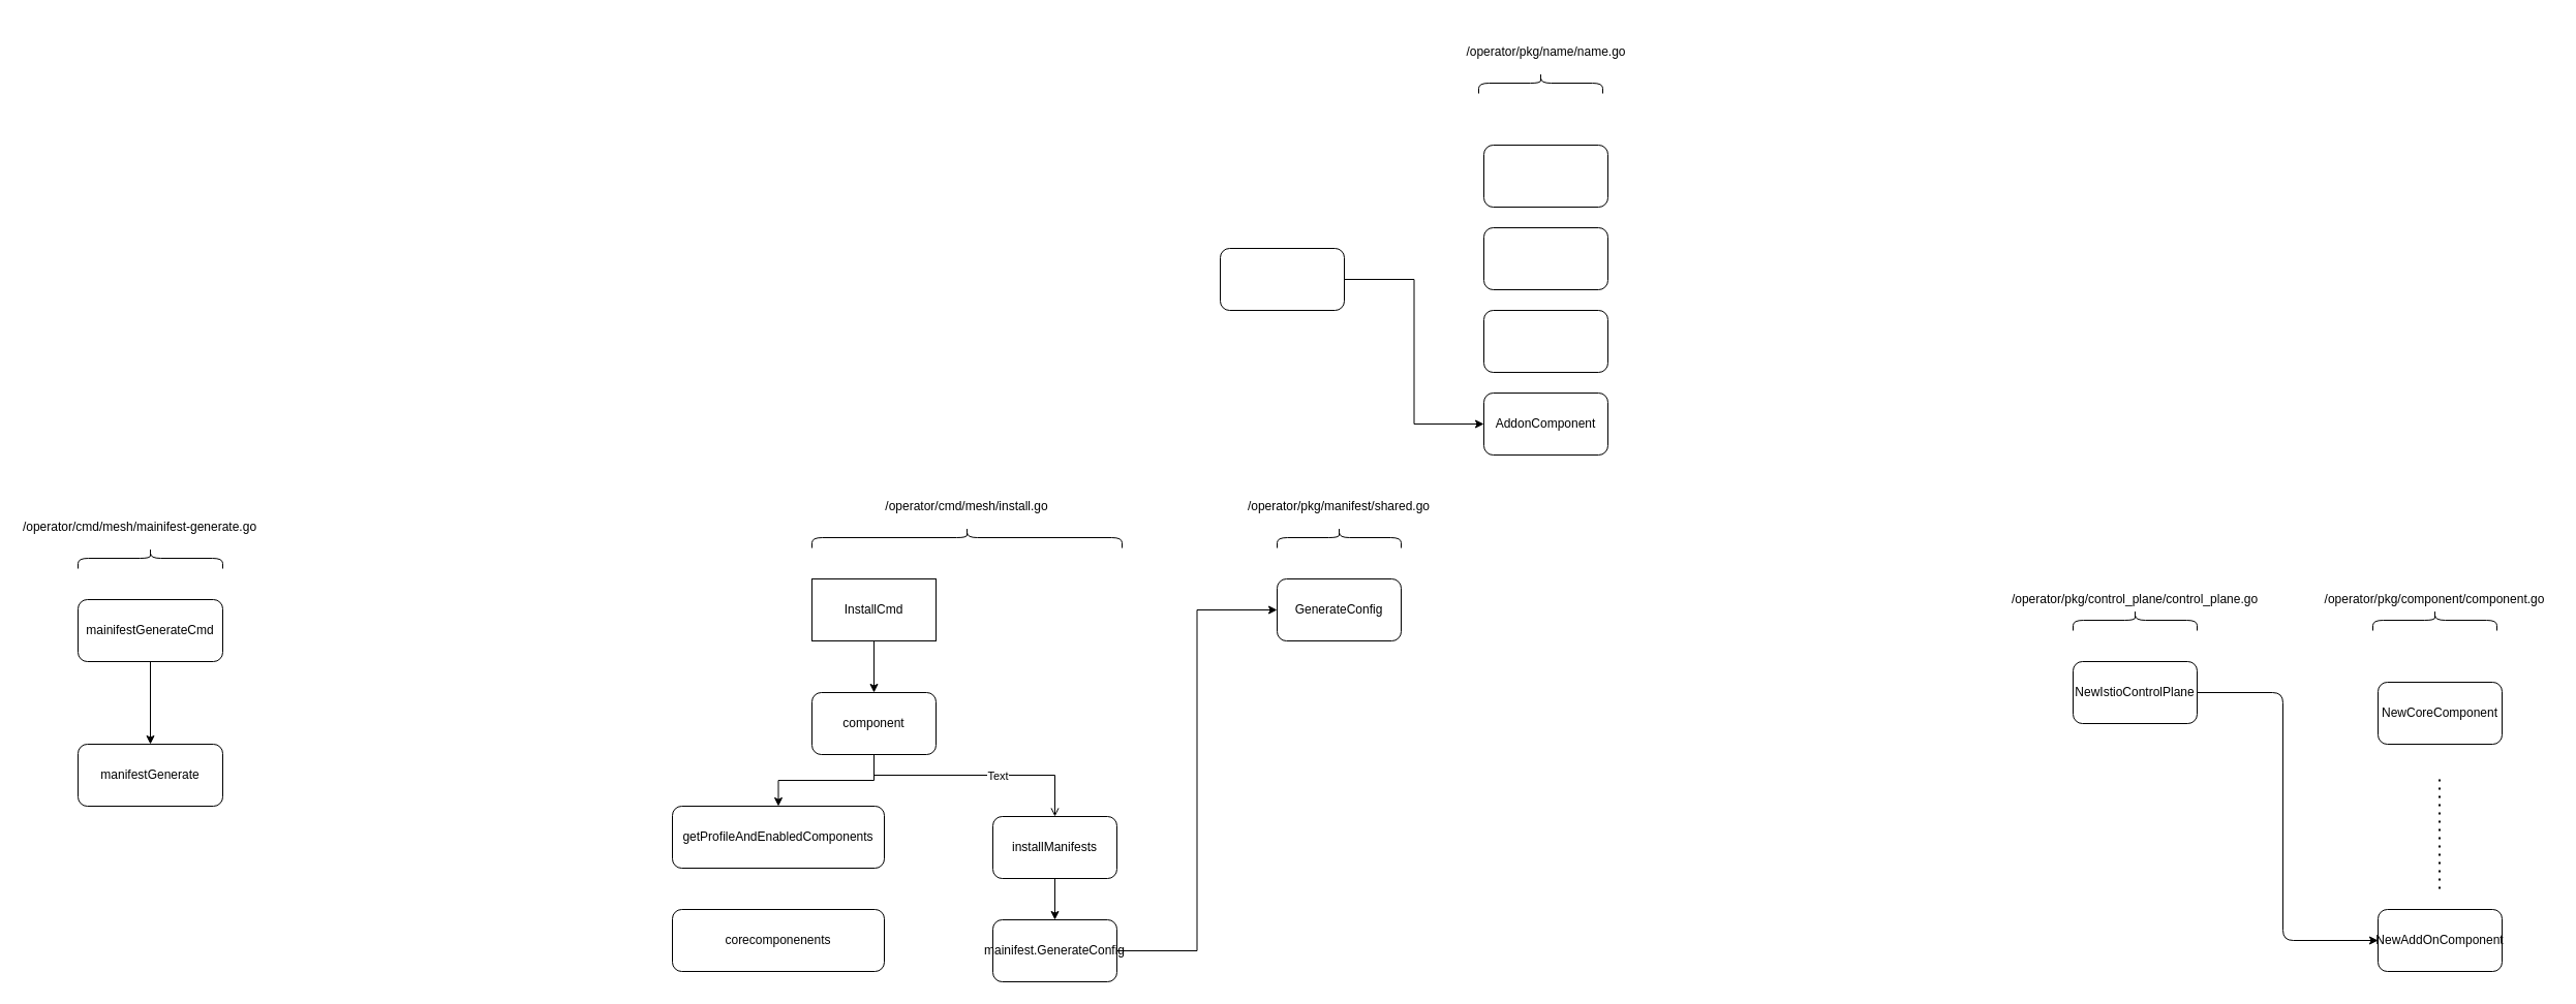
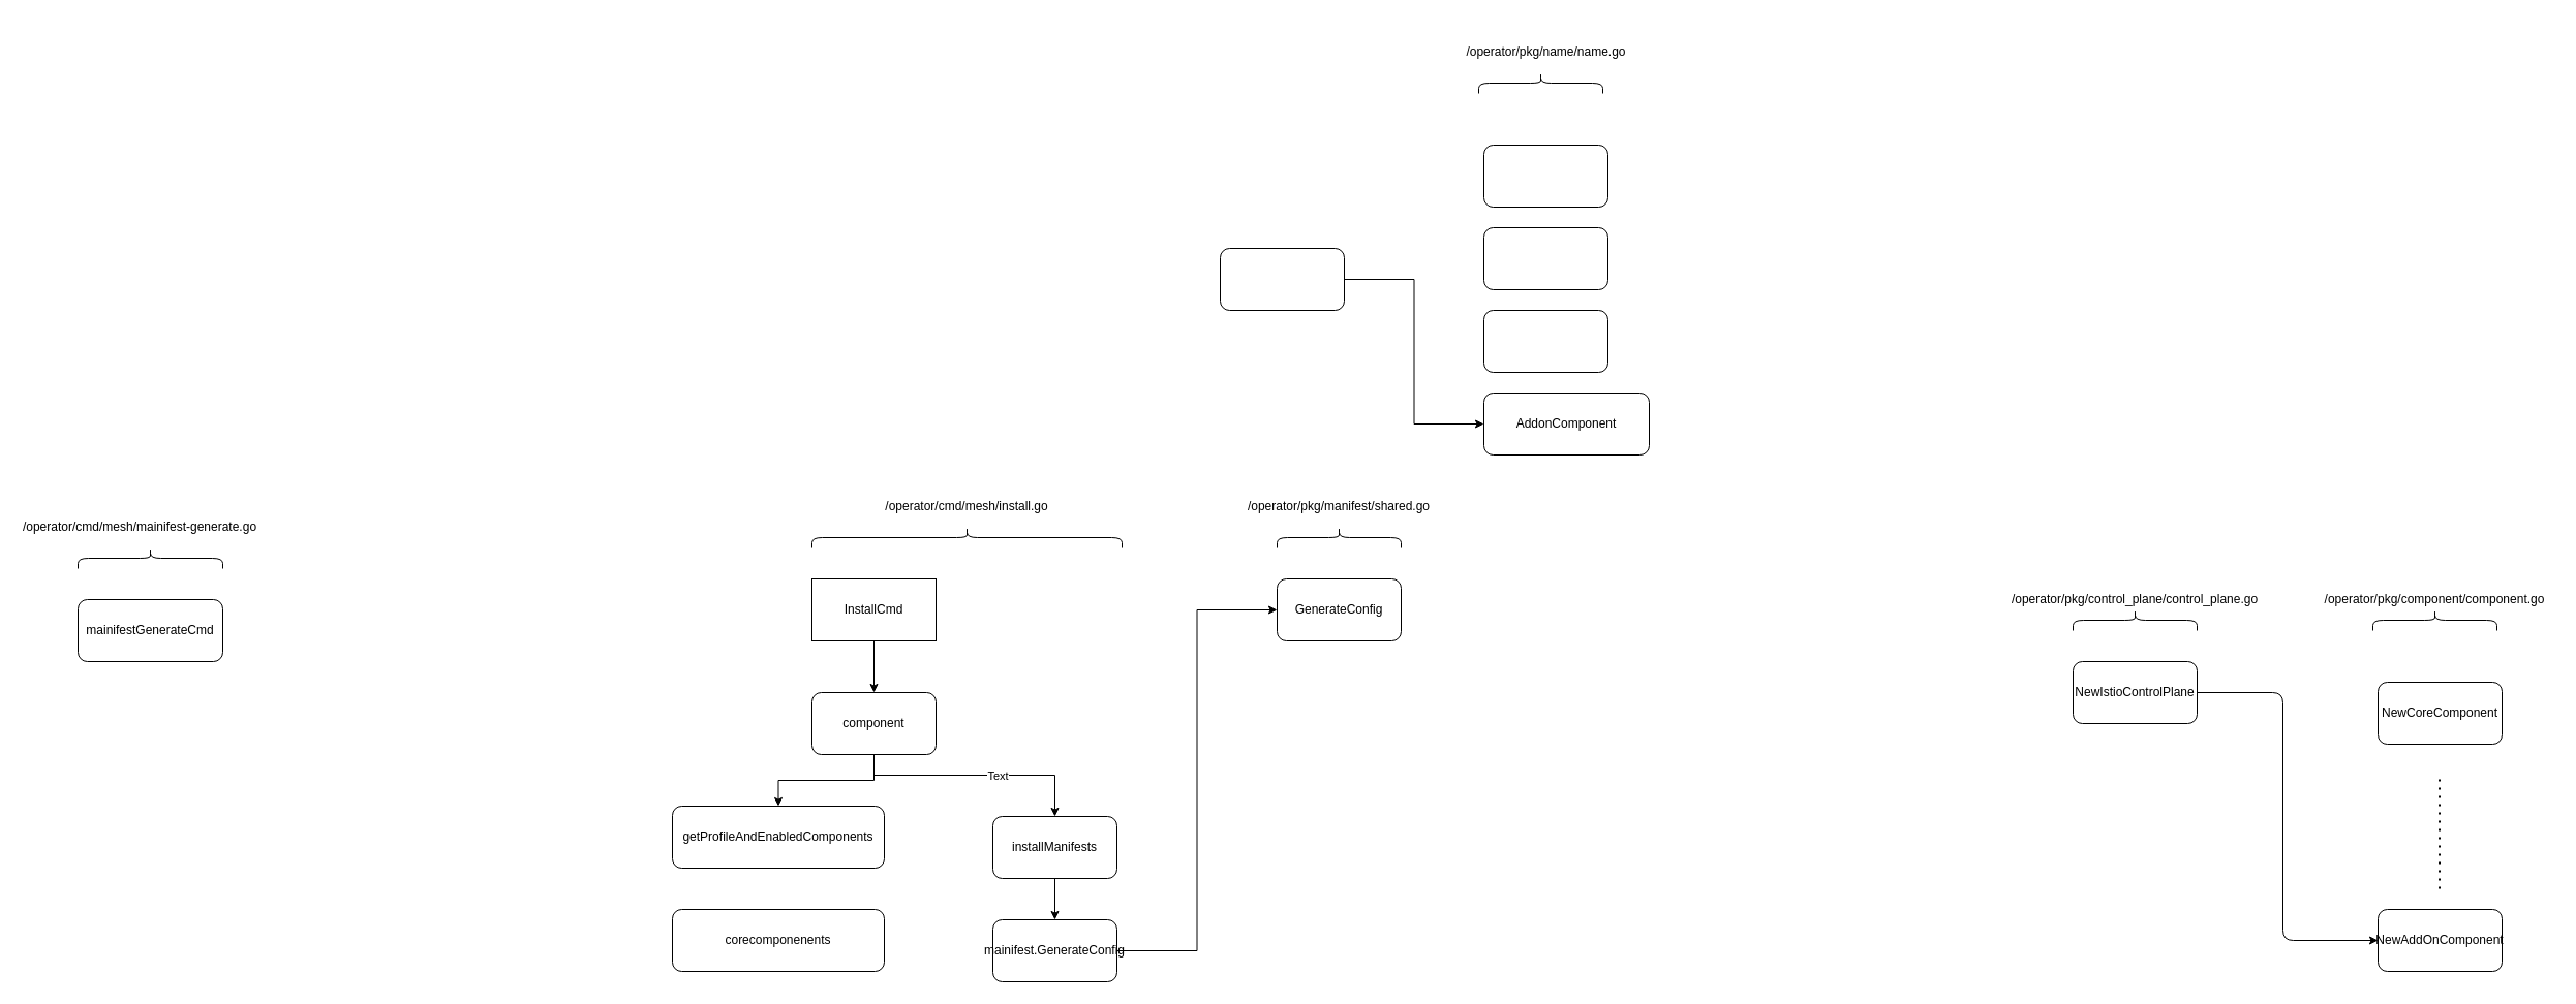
  <mxCell id="0" />
  <mxCell id="1" parent="0" />
  <mxCell id="2" style="edgeStyle=orthogonalEdgeStyle;rounded=0;orthogonalLoop=1;jettySize=auto;html=1;entryX=0;entryY=0.5;entryDx=0;entryDy=0;" parent="1" source="3" target="7" edge="1"><mxGeometry relative="1" as="geometry" /></mxCell>
  <mxCell id="3" value="" style="rounded=1;whiteSpace=wrap;html=1;" parent="1" vertex="1"><mxGeometry x="1180" y="240" width="120" height="60" as="geometry" /></mxCell>
  <mxCell id="4" value="" style="rounded=1;whiteSpace=wrap;html=1;" parent="1" vertex="1"><mxGeometry x="1435" y="140" width="120" height="60" as="geometry" /></mxCell>
  <mxCell id="5" value="" style="rounded=1;whiteSpace=wrap;html=1;" parent="1" vertex="1"><mxGeometry x="1435" y="220" width="120" height="60" as="geometry" /></mxCell>
  <mxCell id="6" value="" style="rounded=1;whiteSpace=wrap;html=1;" parent="1" vertex="1"><mxGeometry x="1435" y="300" width="120" height="60" as="geometry" /></mxCell>
- <mxCell id="7" value="AddonComponent" style="rounded=1;whiteSpace=wrap;html=1;" parent="1" vertex="1"><mxGeometry x="1435" y="380" width="120" height="60" as="geometry" /></mxCell>
+ <mxCell id="7" value="AddonComponent" style="rounded=1;whiteSpace=wrap;html=1;" parent="1" vertex="1"><mxGeometry x="1435" y="380" width="160" height="60" as="geometry" /></mxCell>
  <mxCell id="8" value="" style="shape=curlyBracket;whiteSpace=wrap;html=1;rounded=1;rotation=90;" parent="1" vertex="1"><mxGeometry x="1480" y="20" width="20" height="120" as="geometry" /></mxCell>
  <mxCell id="9" value="/operator/pkg/name/name.go" style="text;html=1;strokeColor=none;fillColor=none;align=center;verticalAlign=middle;whiteSpace=wrap;rounded=0;" parent="1" vertex="1"><mxGeometry x="1397.5" y="40" width="195" height="20" as="geometry" /></mxCell>
  <mxCell id="10" value="/operator/pkg/component/component.go" style="text;html=1;strokeColor=none;fillColor=none;align=center;verticalAlign=middle;whiteSpace=wrap;rounded=0;" parent="1" vertex="1"><mxGeometry x="2240" y="570" width="230" height="20" as="geometry" /></mxCell>
  <mxCell id="11" value="" style="shape=curlyBracket;whiteSpace=wrap;html=1;rounded=1;rotation=90;" parent="1" vertex="1"><mxGeometry x="2345" y="540" width="20" height="120" as="geometry" /></mxCell>
  <mxCell id="12" value="NewCoreComponent" style="rounded=1;whiteSpace=wrap;html=1;" parent="1" vertex="1"><mxGeometry x="2300" y="660" width="120" height="60" as="geometry" /></mxCell>
  <mxCell id="13" value="NewAddOnComponent" style="rounded=1;whiteSpace=wrap;html=1;" parent="1" vertex="1"><mxGeometry x="2300" y="880" width="120" height="60" as="geometry" /></mxCell>
  <mxCell id="14" value="" style="endArrow=none;dashed=1;html=1;dashPattern=1 3;strokeWidth=2;" parent="1" edge="1"><mxGeometry width="50" height="50" relative="1" as="geometry"><mxPoint x="2359.5" y="860" as="sourcePoint" /><mxPoint x="2359.5" y="750" as="targetPoint" /><Array as="points"><mxPoint x="2359.5" y="820" /></Array></mxGeometry></mxCell>
  <mxCell id="15" value="NewIstioControlPlane" style="rounded=1;whiteSpace=wrap;html=1;" parent="1" vertex="1"><mxGeometry x="2005" y="640" width="120" height="60" as="geometry" /></mxCell>
  <mxCell id="16" value="/operator/pkg/control_plane/control_plane.go" style="text;html=1;strokeColor=none;fillColor=none;align=center;verticalAlign=middle;whiteSpace=wrap;rounded=0;" parent="1" vertex="1"><mxGeometry x="1950" y="570" width="230" height="20" as="geometry" /></mxCell>
  <mxCell id="17" value="" style="shape=curlyBracket;whiteSpace=wrap;html=1;rounded=1;rotation=90;" parent="1" vertex="1"><mxGeometry x="2055" y="540" width="20" height="120" as="geometry" /></mxCell>
  <mxCell id="18" value="" style="edgeStyle=elbowEdgeStyle;elbow=horizontal;endArrow=classic;html=1;exitX=1;exitY=0.5;exitDx=0;exitDy=0;entryX=0;entryY=0.5;entryDx=0;entryDy=0;" parent="1" source="15" target="13" edge="1"><mxGeometry width="50" height="50" relative="1" as="geometry"><mxPoint x="2120" y="760" as="sourcePoint" /><mxPoint x="2170" y="710" as="targetPoint" /><Array as="points"><mxPoint x="2208" y="830" /></Array></mxGeometry></mxCell>
  <mxCell id="19" value="/operator/cmd/mesh/install.go" style="text;html=1;strokeColor=none;fillColor=none;align=center;verticalAlign=middle;whiteSpace=wrap;rounded=0;" parent="1" vertex="1"><mxGeometry x="820" y="480" width="230" height="20" as="geometry" /></mxCell>
  <mxCell id="20" value="" style="shape=curlyBracket;whiteSpace=wrap;html=1;rounded=1;rotation=90;" parent="1" vertex="1"><mxGeometry x="925" y="370" width="20" height="300" as="geometry" /></mxCell>
  <mxCell id="21" value="" style="edgeStyle=orthogonalEdgeStyle;rounded=0;orthogonalLoop=1;jettySize=auto;html=1;" parent="1" source="22" target="32" edge="1"><mxGeometry relative="1" as="geometry" /></mxCell>
  <mxCell id="22" value="installManifests" style="rounded=1;whiteSpace=wrap;html=1;" parent="1" vertex="1"><mxGeometry x="960" y="790" width="120" height="60" as="geometry" /></mxCell>
- <mxCell id="23" value="" style="edgeStyle=orthogonalEdgeStyle;rounded=0;orthogonalLoop=1;jettySize=auto;html=1;endArrow=open;" parent="1" source="26" target="22" edge="1"><mxGeometry relative="1" as="geometry"><Array as="points"><mxPoint x="845" y="750" /><mxPoint y="750" x="1020" /></Array></mxGeometry></mxCell>
+ <mxCell id="23" value="" style="edgeStyle=orthogonalEdgeStyle;rounded=0;orthogonalLoop=1;jettySize=auto;html=1;" parent="1" source="26" target="22" edge="1"><mxGeometry relative="1" as="geometry"><Array as="points"><mxPoint x="845" y="750" /><mxPoint y="750" x="1020" /></Array></mxGeometry></mxCell>
  <mxCell id="24" value="Text" style="edgeLabel;html=1;align=center;verticalAlign=middle;resizable=0;points=[];" vertex="1" connectable="0" parent="23"><mxGeometry x="0.18" relative="1" as="geometry"><mxPoint as="offset" /></mxGeometry></mxCell>
  <mxCell id="25" style="edgeStyle=orthogonalEdgeStyle;rounded=0;orthogonalLoop=1;jettySize=auto;html=1;entryX=0.5;entryY=0;entryDx=0;entryDy=0;" parent="1" source="26" target="29" edge="1"><mxGeometry relative="1" as="geometry" /></mxCell>
  <mxCell id="26" value="component" style="rounded=1;whiteSpace=wrap;html=1;" parent="1" vertex="1"><mxGeometry x="785" y="670" width="120" height="60" as="geometry" /></mxCell>
  <mxCell id="27" value="" style="edgeStyle=orthogonalEdgeStyle;rounded=0;orthogonalLoop=1;jettySize=auto;html=1;" parent="1" source="28" target="26" edge="1"><mxGeometry relative="1" as="geometry" /></mxCell>
  <mxCell id="28" value="InstallCmd" style="whiteSpace=wrap;html=1;rounded=0;" parent="1" vertex="1"><mxGeometry x="785" y="560" width="120" height="60" as="geometry" /></mxCell>
  <mxCell id="29" value="getProfileAndEnabledComponents" style="rounded=1;whiteSpace=wrap;html=1;" parent="1" vertex="1"><mxGeometry x="650" y="780" width="205" height="60" as="geometry" /></mxCell>
  <mxCell id="30" value="corecomponenents" style="rounded=1;whiteSpace=wrap;html=1;" parent="1" vertex="1"><mxGeometry x="650" y="880" width="205" height="60" as="geometry" /></mxCell>
  <mxCell id="31" style="edgeStyle=orthogonalEdgeStyle;rounded=0;orthogonalLoop=1;jettySize=auto;html=1;entryX=0;entryY=0.5;entryDx=0;entryDy=0;" parent="1" source="32" target="35" edge="1"><mxGeometry relative="1" as="geometry" /></mxCell>
  <mxCell id="32" value="mainifest.GenerateConfig" style="whiteSpace=wrap;html=1;rounded=1;" parent="1" vertex="1"><mxGeometry x="960" y="890" width="120" height="60" as="geometry" /></mxCell>
  <mxCell id="33" value="/operator/pkg/manifest/shared.go" style="text;html=1;strokeColor=none;fillColor=none;align=center;verticalAlign=middle;whiteSpace=wrap;rounded=0;" parent="1" vertex="1"><mxGeometry x="1180" y="480" width="230" height="20" as="geometry" /></mxCell>
  <mxCell id="34" value="" style="shape=curlyBracket;whiteSpace=wrap;html=1;rounded=1;rotation=90;" parent="1" vertex="1"><mxGeometry x="1285" y="460" width="20" height="120" as="geometry" /></mxCell>
  <mxCell id="35" value="GenerateConfig" style="rounded=1;whiteSpace=wrap;html=1;" parent="1" vertex="1"><mxGeometry x="1235" y="560" width="120" height="60" as="geometry" /></mxCell>
  <mxCell id="36" value="" style="shape=curlyBracket;whiteSpace=wrap;html=1;rounded=1;rotation=90;" vertex="1" parent="1"><mxGeometry x="135" y="470" width="20" height="140" as="geometry" /></mxCell>
- <mxCell id="37" value="" style="edgeStyle=orthogonalEdgeStyle;rounded=0;orthogonalLoop=1;jettySize=auto;html=1;" edge="1" parent="1" source="38" target="40"><mxGeometry relative="1" as="geometry" /></mxCell>
  <mxCell id="38" value="mainifestGenerateCmd" style="rounded=1;whiteSpace=wrap;html=1;" vertex="1" parent="1"><mxGeometry x="75" y="580" width="140" height="60" as="geometry" /></mxCell>
  <mxCell id="39" value="/operator/cmd/mesh/mainifest-generate.go" style="text;html=1;strokeColor=none;fillColor=none;align=center;verticalAlign=middle;whiteSpace=wrap;rounded=0;" vertex="1" parent="1"><mxGeometry x="20" y="500" width="230" height="20" as="geometry" /></mxCell>
- <mxCell id="40" value="manifestGenerate" style="rounded=1;whiteSpace=wrap;html=1;" vertex="1" parent="1"><mxGeometry x="75" y="720" width="140" height="60" as="geometry" /></mxCell>
